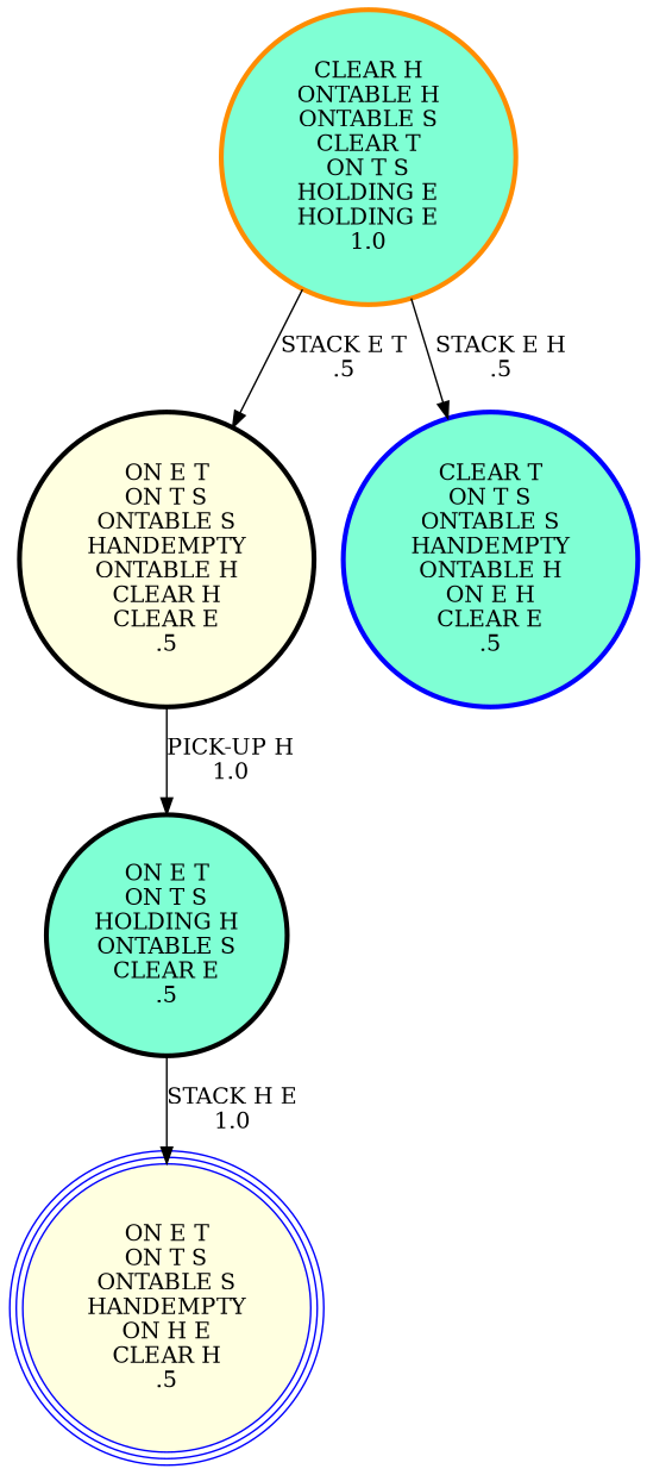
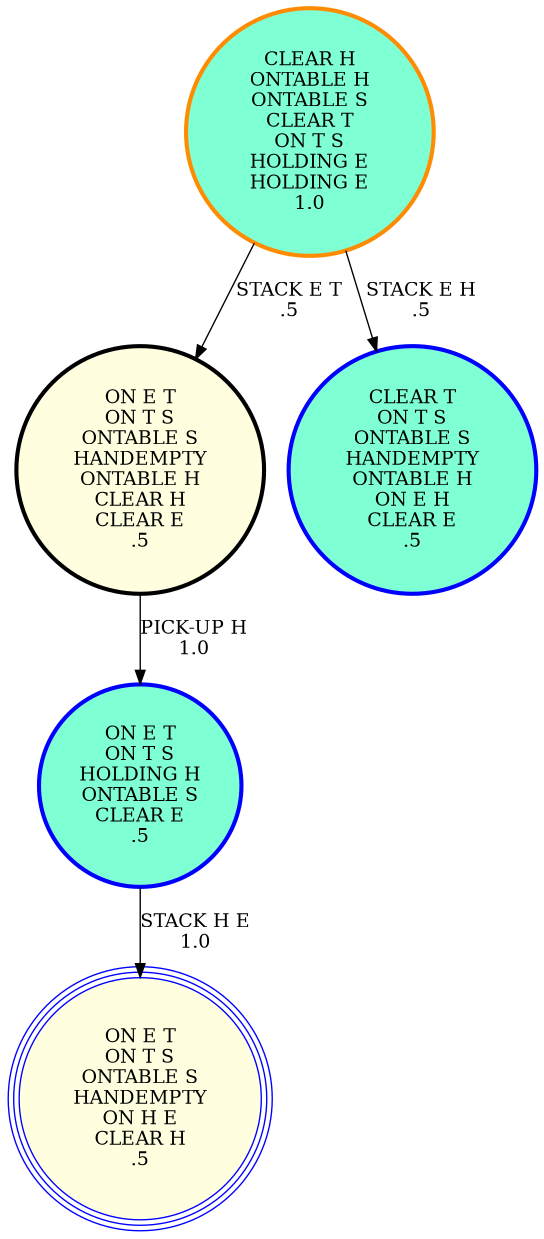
  digraph {
    node [penwidth=3 shape=circle style=filled fillcolor=aquamarine color=black]
    "ON E T\nON T S\nONTABLE S\nHANDEMPTY\nONTABLE H\nCLEAR H\nCLEAR E\n.5\n" [fillcolor=lightyellow]
-   "ON E T\nON T S\nHOLDING H\nONTABLE S\nCLEAR E\n.5\n"
+   "ON E T\nON T S\nHOLDING H\nONTABLE S\nCLEAR E\n.5\n" [color=blue]
    "ON E T\nON T S\nONTABLE S\nHANDEMPTY\nON H E\nCLEAR H\n.5\n" [color=blue fillcolor=lightyellow peripheries=3 penwidth=""]
    "CLEAR H\nONTABLE H\nONTABLE S\nCLEAR T\nON T S\nHOLDING E\nHOLDING E\n1.0\n" [color=darkorange]
    "CLEAR T\nON T S\nONTABLE S\nHANDEMPTY\nONTABLE H\nON E H\nCLEAR E\n.5\n" [color=blue]
    "ON E T\nON T S\nONTABLE S\nHANDEMPTY\nONTABLE H\nCLEAR H\nCLEAR E\n.5\n" -> "ON E T\nON T S\nHOLDING H\nONTABLE S\nCLEAR E\n.5\n" [label="PICK-UP H\n1.0\n"]
    "ON E T\nON T S\nHOLDING H\nONTABLE S\nCLEAR E\n.5\n" -> "ON E T\nON T S\nONTABLE S\nHANDEMPTY\nON H E\nCLEAR H\n.5\n" [label="STACK H E\n1.0\n"]
    "CLEAR H\nONTABLE H\nONTABLE S\nCLEAR T\nON T S\nHOLDING E\nHOLDING E\n1.0\n" -> "ON E T\nON T S\nONTABLE S\nHANDEMPTY\nONTABLE H\nCLEAR H\nCLEAR E\n.5\n" [label="STACK E T\n.5\n"]
    "CLEAR H\nONTABLE H\nONTABLE S\nCLEAR T\nON T S\nHOLDING E\nHOLDING E\n1.0\n" -> "CLEAR T\nON T S\nONTABLE S\nHANDEMPTY\nONTABLE H\nON E H\nCLEAR E\n.5\n" [label="STACK E H\n.5\n"]
  }
